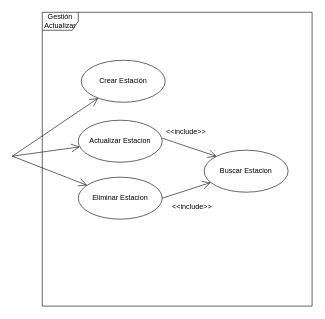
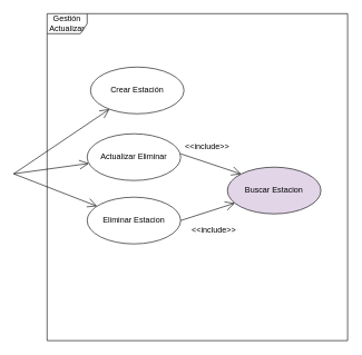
  <mxCell id="0" />
  <mxCell id="1" parent="0" />
  <mxCell id="2" value="Gestión&lt;br&gt;Actualizar" style="shape=umlFrame;whiteSpace=wrap;html=1;pointerEvents=0;" vertex="1" parent="1"><mxGeometry x="70" y="20" width="450" height="490" as="geometry" /></mxCell>
  <mxCell id="3" value="" style="endArrow=open;endFill=1;endSize=12;html=1;rounded=0;" edge="1" parent="1" target="4"><mxGeometry width="160" relative="1" as="geometry"><mxPoint x="20" y="260" as="sourcePoint" /><mxPoint x="180" y="260" as="targetPoint" /></mxGeometry></mxCell>
  <mxCell id="4" value="Crear Estación" style="ellipse;whiteSpace=wrap;html=1;" vertex="1" parent="1"><mxGeometry x="135" y="100" width="140" height="70" as="geometry" /></mxCell>
  <mxCell id="5" value="" style="endArrow=open;endFill=1;endSize=12;html=1;rounded=0;" edge="1" parent="1" target="6"><mxGeometry width="160" relative="1" as="geometry"><mxPoint x="20" y="260" as="sourcePoint" /><mxPoint x="190" y="360" as="targetPoint" /></mxGeometry></mxCell>
- <mxCell id="6" value="Actualizar Estacion" style="ellipse;whiteSpace=wrap;html=1;" vertex="1" parent="1"><mxGeometry x="130" y="200" width="140" height="70" as="geometry" /></mxCell>
+ <mxCell id="6" value="Actualizar Eliminar" style="ellipse;whiteSpace=wrap;html=1;" vertex="1" parent="1"><mxGeometry x="130" y="200" width="140" height="70" as="geometry" /></mxCell>
  <mxCell id="7" value="" style="endArrow=open;endFill=1;endSize=12;html=1;rounded=0;" edge="1" parent="1" target="8"><mxGeometry width="160" relative="1" as="geometry"><mxPoint x="20" y="260" as="sourcePoint" /><mxPoint x="190" y="455" as="targetPoint" /></mxGeometry></mxCell>
  <mxCell id="8" value="Eliminar Estacion" style="ellipse;whiteSpace=wrap;html=1;" vertex="1" parent="1"><mxGeometry x="130" y="295" width="140" height="70" as="geometry" /></mxCell>
  <mxCell id="9" value="" style="endArrow=open;endFill=1;endSize=12;html=1;rounded=0;" edge="1" parent="1" target="10"><mxGeometry width="160" relative="1" as="geometry"><mxPoint x="270" y="330" as="sourcePoint" /><mxPoint x="390" y="330" as="targetPoint" /></mxGeometry></mxCell>
- <mxCell id="10" value="Buscar Estacion" style="ellipse;whiteSpace=wrap;html=1;" vertex="1" parent="1"><mxGeometry x="340" y="250" width="140" height="70" as="geometry" /></mxCell>
+ <mxCell id="10" value="Buscar Estacion" style="ellipse;whiteSpace=wrap;html=1;fillColor=#e1d5e7;" vertex="1" parent="1"><mxGeometry x="340" y="250" width="140" height="70" as="geometry" /></mxCell>
  <mxCell id="11" value="&amp;lt;&amp;lt;include&amp;gt;&amp;gt;" style="text;html=1;strokeColor=none;fillColor=none;align=center;verticalAlign=middle;whiteSpace=wrap;rounded=0;" vertex="1" parent="1"><mxGeometry x="290" y="330" width="60" height="30" as="geometry" /></mxCell>
  <mxCell id="12" value="" style="endArrow=open;endFill=1;endSize=12;html=1;rounded=0;entryX=0;entryY=0;entryDx=0;entryDy=0;" edge="1" parent="1" target="10"><mxGeometry width="160" relative="1" as="geometry"><mxPoint x="270" y="230" as="sourcePoint" /><mxPoint x="430" y="230" as="targetPoint" /></mxGeometry></mxCell>
  <mxCell id="13" value="&amp;lt;&amp;lt;include&amp;gt;&amp;gt;" style="text;html=1;strokeColor=none;fillColor=none;align=center;verticalAlign=middle;whiteSpace=wrap;rounded=0;" vertex="1" parent="1"><mxGeometry x="280" y="205" width="60" height="30" as="geometry" /></mxCell>
